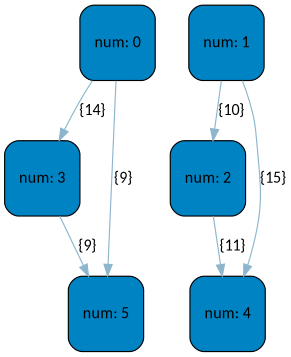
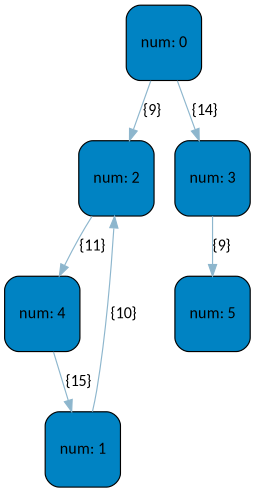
  digraph {
    rankdir=TB
    splines=true
    node [color=black fillcolor="#0083C3" fontcolor=" black" fontname=Calibri shape=Mrecord style=filled]
    edge [color="#8DB6CD" constraint=true fillcolor="#8DB6CD" fontname=Calibri]
    n1 [height=0.9 label="{num: 0}" width=0.9]
    n2 [height=0.9 label="{num: 2}" width=0.9]
    n3 [height=0.9 label="{num: 3}" width=0.9]
    n4 [height=0.9 label="{num: 1}" width=0.9]
    n5 [height=0.9 label="{num: 4}" width=0.9]
    n6 [height=0.9 label="{num: 5}" width=0.9]
-   n1 -> n6 [label="{9}"]
+   n1 -> n2 [label="{9}"]
    n1 -> n3 [label="{14}"]
    n2 -> n5 [label="{11}"]
    n3 -> n6 [label="{9}"]
    n4 -> n2 [label="{10}"]
-   n4 -> n5 [label="{15}"]
+   n5 -> n4 [label="{15}"]
  }
